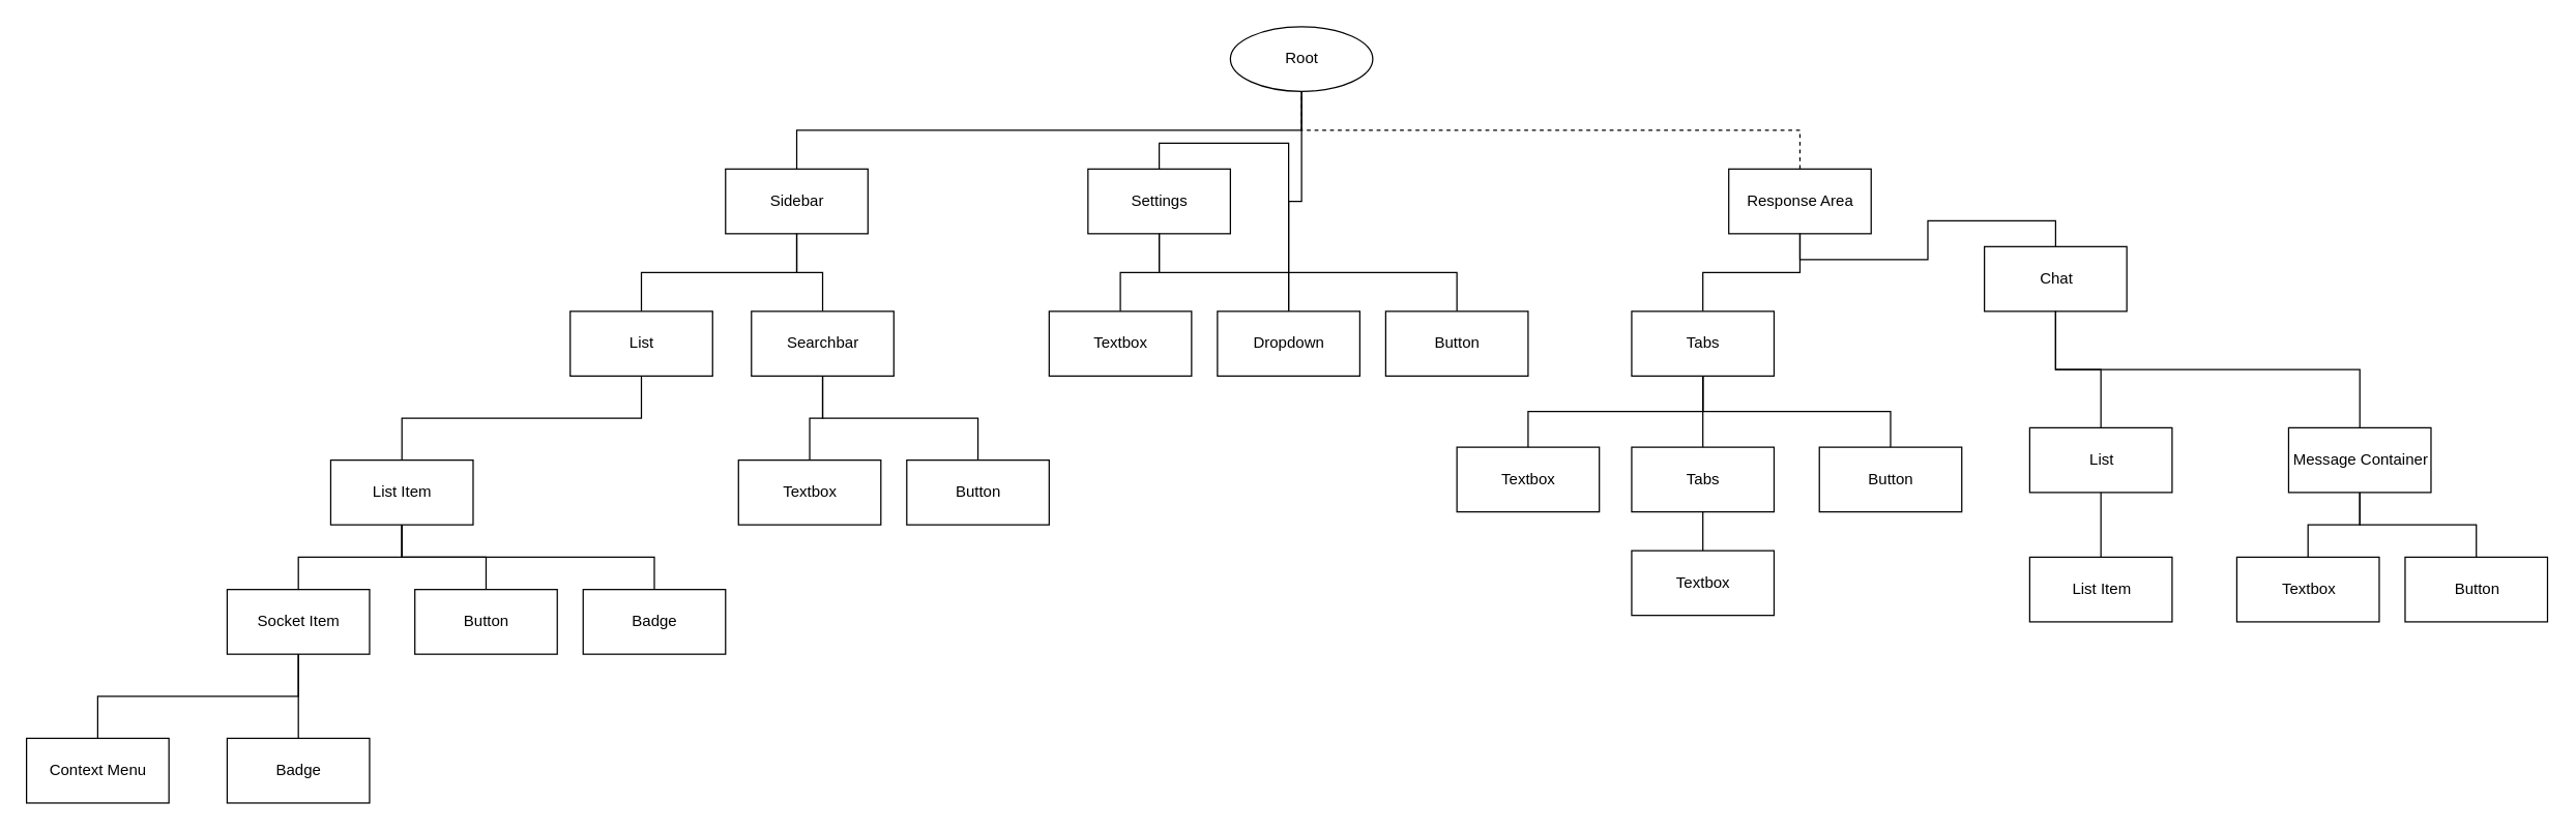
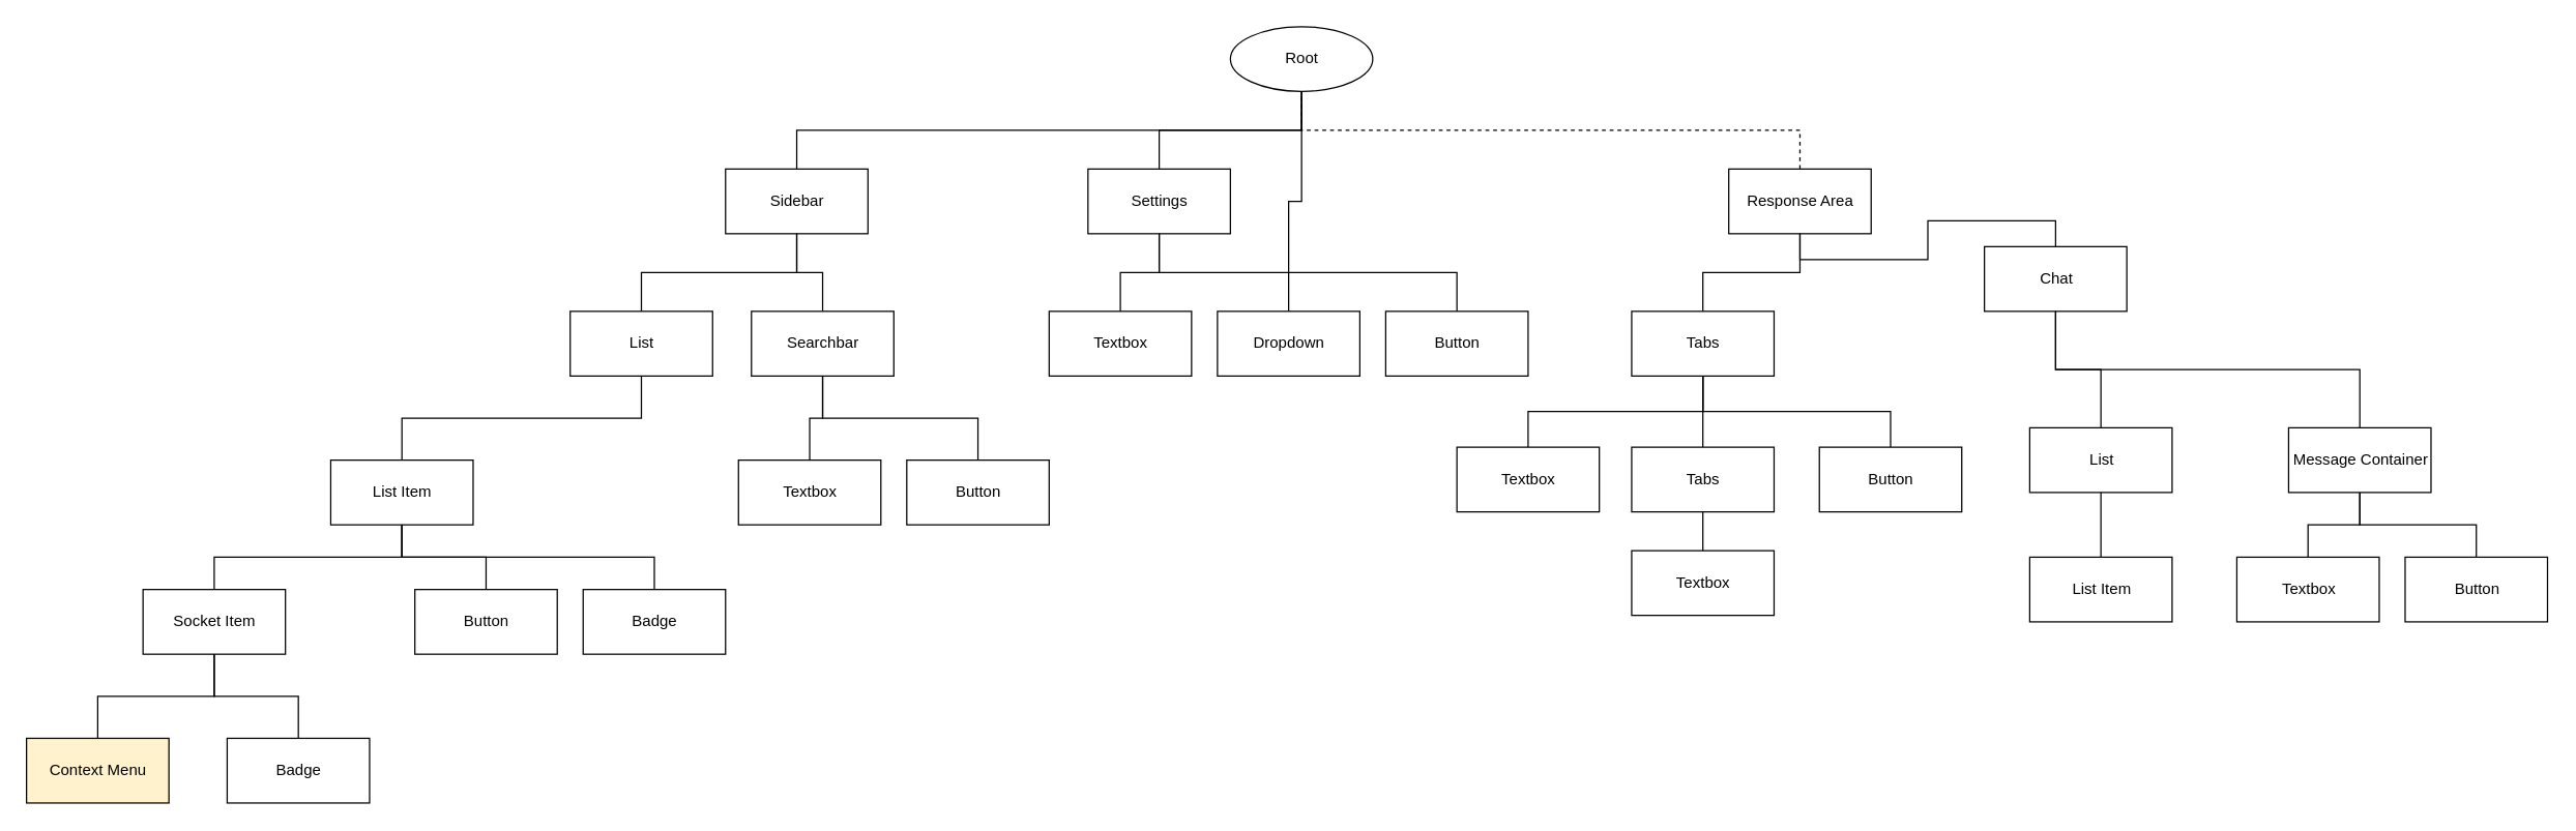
  <mxCell id="0" />
  <mxCell id="1" parent="0" />
  <mxCell id="2" value="Root" style="ellipse;html=1;" vertex="1" parent="1"><mxGeometry x="950" y="20" width="110" height="50" as="geometry" /></mxCell>
  <mxCell id="3" style="edgeStyle=orthogonalEdgeStyle;rounded=0;orthogonalLoop=1;jettySize=auto;html=1;exitX=0.5;exitY=0;exitDx=0;exitDy=0;entryX=0.5;entryY=1;entryDx=0;entryDy=0;endArrow=none;endFill=0;" edge="1" parent="1" source="4" target="2"><mxGeometry relative="1" as="geometry" /></mxCell>
  <mxCell id="4" value="Sidebar" style="html=1;" vertex="1" parent="1"><mxGeometry x="560" y="130" width="110" height="50" as="geometry" /></mxCell>
- <mxCell id="5" style="edgeStyle=orthogonalEdgeStyle;rounded=0;orthogonalLoop=1;jettySize=auto;html=1;exitX=0.5;exitY=0;exitDx=0;exitDy=0;endArrow=none;endFill=0;" edge="1" parent="1" source="6" target="34"><mxGeometry relative="1" as="geometry" /></mxCell>
+ <mxCell id="5" style="edgeStyle=orthogonalEdgeStyle;rounded=0;orthogonalLoop=1;jettySize=auto;html=1;exitX=0.5;exitY=0;exitDx=0;exitDy=0;entryX=0.5;entryY=1;entryDx=0;entryDy=0;endArrow=none;endFill=0;" edge="1" parent="1" source="6" target="2"><mxGeometry relative="1" as="geometry" /></mxCell>
  <mxCell id="6" value="Settings" style="html=1;" vertex="1" parent="1"><mxGeometry x="840" y="130" width="110" height="50" as="geometry" /></mxCell>
  <mxCell id="7" style="edgeStyle=orthogonalEdgeStyle;rounded=0;orthogonalLoop=1;jettySize=auto;html=1;exitX=0.5;exitY=0;exitDx=0;exitDy=0;entryX=0.5;entryY=1;entryDx=0;entryDy=0;endArrow=none;endFill=0;dashed=1;" edge="1" parent="1" source="8" target="2"><mxGeometry relative="1" as="geometry" /></mxCell>
  <mxCell id="8" value="Response Area" style="html=1;" vertex="1" parent="1"><mxGeometry x="1335" y="130" width="110" height="50" as="geometry" /></mxCell>
  <mxCell id="9" style="edgeStyle=orthogonalEdgeStyle;rounded=0;orthogonalLoop=1;jettySize=auto;html=1;exitX=0.5;exitY=0;exitDx=0;exitDy=0;entryX=0.5;entryY=1;entryDx=0;entryDy=0;endArrow=none;endFill=0;" edge="1" parent="1" source="11" target="8"><mxGeometry relative="1" as="geometry" /></mxCell>
  <mxCell id="10" style="edgeStyle=orthogonalEdgeStyle;rounded=0;orthogonalLoop=1;jettySize=auto;html=1;exitX=0.5;exitY=1;exitDx=0;exitDy=0;entryX=0.5;entryY=0;entryDx=0;entryDy=0;endArrow=none;endFill=0;" edge="1" parent="1" source="11" target="48"><mxGeometry relative="1" as="geometry" /></mxCell>
  <mxCell id="11" value="Tabs" style="html=1;" vertex="1" parent="1"><mxGeometry x="1260" y="240" width="110" height="50" as="geometry" /></mxCell>
  <mxCell id="12" style="edgeStyle=orthogonalEdgeStyle;rounded=0;orthogonalLoop=1;jettySize=auto;html=1;exitX=0.5;exitY=0;exitDx=0;exitDy=0;entryX=0.5;entryY=1;entryDx=0;entryDy=0;endArrow=none;endFill=0;" edge="1" parent="1" source="13" target="8"><mxGeometry relative="1" as="geometry" /></mxCell>
  <mxCell id="13" value="Chat" style="html=1;" vertex="1" parent="1"><mxGeometry x="1532.5" y="190" width="110" height="50" as="geometry" /></mxCell>
  <mxCell id="14" style="edgeStyle=orthogonalEdgeStyle;rounded=0;orthogonalLoop=1;jettySize=auto;html=1;exitX=0.5;exitY=0;exitDx=0;exitDy=0;entryX=0.5;entryY=1;entryDx=0;entryDy=0;endArrow=none;endFill=0;" edge="1" parent="1" source="15" target="4"><mxGeometry relative="1" as="geometry" /></mxCell>
  <mxCell id="15" value="List" style="html=1;" vertex="1" parent="1"><mxGeometry x="440" y="240" width="110" height="50" as="geometry" /></mxCell>
  <mxCell id="16" style="edgeStyle=orthogonalEdgeStyle;rounded=0;orthogonalLoop=1;jettySize=auto;html=1;exitX=0.5;exitY=0;exitDx=0;exitDy=0;entryX=0.5;entryY=1;entryDx=0;entryDy=0;endArrow=none;endFill=0;" edge="1" parent="1" source="18" target="4"><mxGeometry relative="1" as="geometry" /></mxCell>
  <mxCell id="17" style="edgeStyle=orthogonalEdgeStyle;rounded=0;orthogonalLoop=1;jettySize=auto;html=1;exitX=0.5;exitY=1;exitDx=0;exitDy=0;entryX=0.5;entryY=0;entryDx=0;entryDy=0;endArrow=none;endFill=0;" edge="1" parent="1" source="18" target="43"><mxGeometry relative="1" as="geometry" /></mxCell>
  <mxCell id="18" value="Searchbar" style="html=1;" vertex="1" parent="1"><mxGeometry x="580" y="240" width="110" height="50" as="geometry" /></mxCell>
  <mxCell id="19" style="edgeStyle=orthogonalEdgeStyle;rounded=0;orthogonalLoop=1;jettySize=auto;html=1;exitX=0.5;exitY=0;exitDx=0;exitDy=0;entryX=0.5;entryY=1;entryDx=0;entryDy=0;endArrow=none;endFill=0;" edge="1" parent="1" source="20" target="15"><mxGeometry relative="1" as="geometry" /></mxCell>
  <mxCell id="20" value="List Item" style="html=1;" vertex="1" parent="1"><mxGeometry x="255" y="355" width="110" height="50" as="geometry" /></mxCell>
  <mxCell id="21" style="edgeStyle=orthogonalEdgeStyle;rounded=0;orthogonalLoop=1;jettySize=auto;html=1;exitX=0.5;exitY=0;exitDx=0;exitDy=0;entryX=0.5;entryY=1;entryDx=0;entryDy=0;endArrow=none;endFill=0;" edge="1" parent="1" source="22" target="20"><mxGeometry relative="1" as="geometry" /></mxCell>
- <mxCell id="22" value="Socket Item" style="html=1;" vertex="1" parent="1"><mxGeometry x="175" y="455" width="110" height="50" as="geometry" /></mxCell>
+ <mxCell id="22" value="Socket Item" style="html=1;" vertex="1" parent="1"><mxGeometry x="110" y="455" width="110" height="50" as="geometry" /></mxCell>
  <mxCell id="23" style="edgeStyle=orthogonalEdgeStyle;rounded=0;orthogonalLoop=1;jettySize=auto;html=1;exitX=0.5;exitY=0;exitDx=0;exitDy=0;entryX=0.5;entryY=1;entryDx=0;entryDy=0;endArrow=none;endFill=0;" edge="1" parent="1" source="24" target="11"><mxGeometry relative="1" as="geometry" /></mxCell>
  <mxCell id="24" value="Textbox" style="html=1;" vertex="1" parent="1"><mxGeometry x="1125" y="345" width="110" height="50" as="geometry" /></mxCell>
  <mxCell id="25" style="edgeStyle=orthogonalEdgeStyle;rounded=0;orthogonalLoop=1;jettySize=auto;html=1;exitX=0.5;exitY=0;exitDx=0;exitDy=0;entryX=0.5;entryY=1;entryDx=0;entryDy=0;endArrow=none;endFill=0;" edge="1" parent="1" source="26" target="11"><mxGeometry relative="1" as="geometry" /></mxCell>
  <mxCell id="26" value="Tabs" style="html=1;" vertex="1" parent="1"><mxGeometry x="1260" y="345" width="110" height="50" as="geometry" /></mxCell>
  <mxCell id="27" style="edgeStyle=orthogonalEdgeStyle;rounded=0;orthogonalLoop=1;jettySize=auto;html=1;exitX=0.5;exitY=0;exitDx=0;exitDy=0;entryX=0.5;entryY=1;entryDx=0;entryDy=0;endArrow=none;endFill=0;" edge="1" parent="1" source="28" target="26"><mxGeometry relative="1" as="geometry" /></mxCell>
  <mxCell id="28" value="Textbox" style="html=1;" vertex="1" parent="1"><mxGeometry x="1260" y="425" width="110" height="50" as="geometry" /></mxCell>
  <mxCell id="29" style="edgeStyle=orthogonalEdgeStyle;rounded=0;orthogonalLoop=1;jettySize=auto;html=1;exitX=0.5;exitY=0;exitDx=0;exitDy=0;entryX=0.5;entryY=1;entryDx=0;entryDy=0;endArrow=none;endFill=0;" edge="1" parent="1" source="30" target="13"><mxGeometry relative="1" as="geometry" /></mxCell>
  <mxCell id="30" value="Message Container" style="html=1;" vertex="1" parent="1"><mxGeometry x="1767.5" y="330" width="110" height="50" as="geometry" /></mxCell>
  <mxCell id="31" style="edgeStyle=orthogonalEdgeStyle;rounded=0;orthogonalLoop=1;jettySize=auto;html=1;exitX=0.5;exitY=0;exitDx=0;exitDy=0;entryX=0.5;entryY=1;entryDx=0;entryDy=0;endArrow=none;endFill=0;" edge="1" parent="1" source="32" target="6"><mxGeometry relative="1" as="geometry" /></mxCell>
  <mxCell id="32" value="Textbox" style="html=1;" vertex="1" parent="1"><mxGeometry x="810" y="240" width="110" height="50" as="geometry" /></mxCell>
  <mxCell id="33" style="edgeStyle=orthogonalEdgeStyle;rounded=0;orthogonalLoop=1;jettySize=auto;html=1;exitX=0.5;exitY=0;exitDx=0;exitDy=0;endArrow=none;endFill=0;" edge="1" parent="1" source="34" target="2"><mxGeometry relative="1" as="geometry" /></mxCell>
  <mxCell id="34" value="Dropdown" style="html=1;" vertex="1" parent="1"><mxGeometry x="940" y="240" width="110" height="50" as="geometry" /></mxCell>
  <mxCell id="35" style="edgeStyle=orthogonalEdgeStyle;rounded=0;orthogonalLoop=1;jettySize=auto;html=1;exitX=0.5;exitY=0;exitDx=0;exitDy=0;entryX=0.5;entryY=1;entryDx=0;entryDy=0;endArrow=none;endFill=0;" edge="1" parent="1" source="36" target="13"><mxGeometry relative="1" as="geometry" /></mxCell>
  <mxCell id="36" value="List" style="html=1;" vertex="1" parent="1"><mxGeometry x="1567.5" y="330" width="110" height="50" as="geometry" /></mxCell>
  <mxCell id="37" style="edgeStyle=orthogonalEdgeStyle;rounded=0;orthogonalLoop=1;jettySize=auto;html=1;exitX=0.5;exitY=0;exitDx=0;exitDy=0;entryX=0.5;entryY=1;entryDx=0;entryDy=0;endArrow=none;endFill=0;" edge="1" parent="1" source="38" target="36"><mxGeometry relative="1" as="geometry" /></mxCell>
  <mxCell id="38" value="List Item" style="html=1;" vertex="1" parent="1"><mxGeometry x="1567.5" y="430" width="110" height="50" as="geometry" /></mxCell>
  <mxCell id="39" style="edgeStyle=orthogonalEdgeStyle;rounded=0;orthogonalLoop=1;jettySize=auto;html=1;exitX=0.5;exitY=0;exitDx=0;exitDy=0;entryX=0.5;entryY=1;entryDx=0;entryDy=0;endArrow=none;endFill=0;" edge="1" parent="1" source="40" target="30"><mxGeometry relative="1" as="geometry" /></mxCell>
  <mxCell id="40" value="Textbox" style="html=1;" vertex="1" parent="1"><mxGeometry x="1727.5" y="430" width="110" height="50" as="geometry" /></mxCell>
  <mxCell id="41" style="edgeStyle=orthogonalEdgeStyle;rounded=0;orthogonalLoop=1;jettySize=auto;html=1;exitX=0.5;exitY=0;exitDx=0;exitDy=0;entryX=0.5;entryY=1;entryDx=0;entryDy=0;endArrow=none;endFill=0;" edge="1" parent="1" source="42" target="30"><mxGeometry relative="1" as="geometry" /></mxCell>
  <mxCell id="42" value="Button" style="html=1;" vertex="1" parent="1"><mxGeometry x="1857.5" y="430" width="110" height="50" as="geometry" /></mxCell>
  <mxCell id="43" value="Button" style="html=1;" vertex="1" parent="1"><mxGeometry x="700" y="355" width="110" height="50" as="geometry" /></mxCell>
  <mxCell id="44" style="edgeStyle=orthogonalEdgeStyle;rounded=0;orthogonalLoop=1;jettySize=auto;html=1;exitX=0.5;exitY=0;exitDx=0;exitDy=0;entryX=0.5;entryY=1;entryDx=0;entryDy=0;endArrow=none;endFill=0;" edge="1" parent="1" source="45" target="18"><mxGeometry relative="1" as="geometry" /></mxCell>
  <mxCell id="45" value="Textbox" style="html=1;" vertex="1" parent="1"><mxGeometry x="570" y="355" width="110" height="50" as="geometry" /></mxCell>
  <mxCell id="46" style="edgeStyle=orthogonalEdgeStyle;rounded=0;orthogonalLoop=1;jettySize=auto;html=1;exitX=0.5;exitY=0;exitDx=0;exitDy=0;entryX=0.5;entryY=1;entryDx=0;entryDy=0;endArrow=none;endFill=0;" edge="1" parent="1" source="47" target="20"><mxGeometry relative="1" as="geometry" /></mxCell>
  <mxCell id="47" value="Button" style="html=1;" vertex="1" parent="1"><mxGeometry x="320" y="455" width="110" height="50" as="geometry" /></mxCell>
  <mxCell id="48" value="Button" style="html=1;" vertex="1" parent="1"><mxGeometry x="1405" y="345" width="110" height="50" as="geometry" /></mxCell>
  <mxCell id="49" style="edgeStyle=orthogonalEdgeStyle;rounded=0;orthogonalLoop=1;jettySize=auto;html=1;exitX=0.5;exitY=0;exitDx=0;exitDy=0;entryX=0.5;entryY=1;entryDx=0;entryDy=0;endArrow=none;endFill=0;" edge="1" parent="1" source="50" target="6"><mxGeometry relative="1" as="geometry" /></mxCell>
  <mxCell id="50" value="Button" style="html=1;" vertex="1" parent="1"><mxGeometry x="1070" y="240" width="110" height="50" as="geometry" /></mxCell>
  <mxCell id="51" style="edgeStyle=orthogonalEdgeStyle;rounded=0;orthogonalLoop=1;jettySize=auto;html=1;exitX=0.5;exitY=0;exitDx=0;exitDy=0;entryX=0.5;entryY=1;entryDx=0;entryDy=0;endArrow=none;endFill=0;" edge="1" parent="1" source="52" target="22"><mxGeometry relative="1" as="geometry" /></mxCell>
  <mxCell id="52" value="Badge" style="html=1;" vertex="1" parent="1"><mxGeometry x="175" y="570" width="110" height="50" as="geometry" /></mxCell>
  <mxCell id="53" style="edgeStyle=orthogonalEdgeStyle;rounded=0;orthogonalLoop=1;jettySize=auto;html=1;exitX=0.5;exitY=0;exitDx=0;exitDy=0;entryX=0.5;entryY=1;entryDx=0;entryDy=0;endArrow=none;endFill=0;" edge="1" parent="1" source="54" target="20"><mxGeometry relative="1" as="geometry" /></mxCell>
  <mxCell id="54" value="Badge" style="html=1;" vertex="1" parent="1"><mxGeometry x="450" y="455" width="110" height="50" as="geometry" /></mxCell>
  <mxCell id="55" style="edgeStyle=orthogonalEdgeStyle;rounded=0;orthogonalLoop=1;jettySize=auto;html=1;exitX=0.5;exitY=0;exitDx=0;exitDy=0;entryX=0.5;entryY=1;entryDx=0;entryDy=0;endArrow=none;endFill=0;" edge="1" parent="1" source="56" target="22"><mxGeometry relative="1" as="geometry" /></mxCell>
- <mxCell id="56" value="Context Menu" style="html=1;" vertex="1" parent="1"><mxGeometry x="20" y="570" width="110" height="50" as="geometry" /></mxCell>
+ <mxCell id="56" value="Context Menu" style="html=1;fillColor=#fff2cc;" vertex="1" parent="1"><mxGeometry x="20" y="570" width="110" height="50" as="geometry" /></mxCell>
